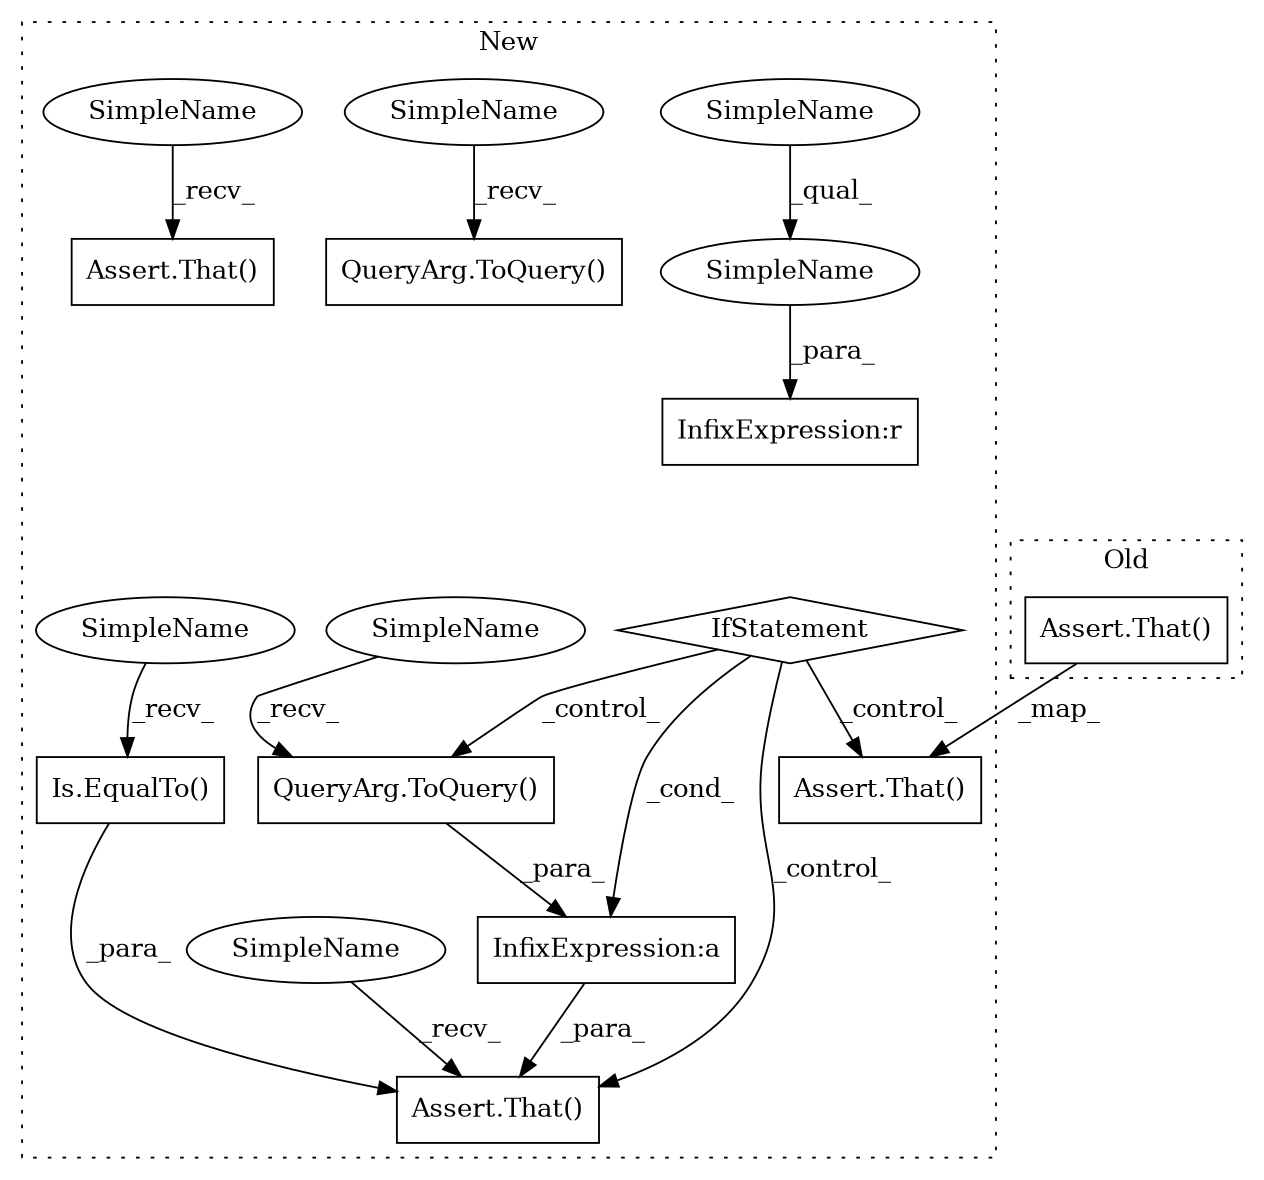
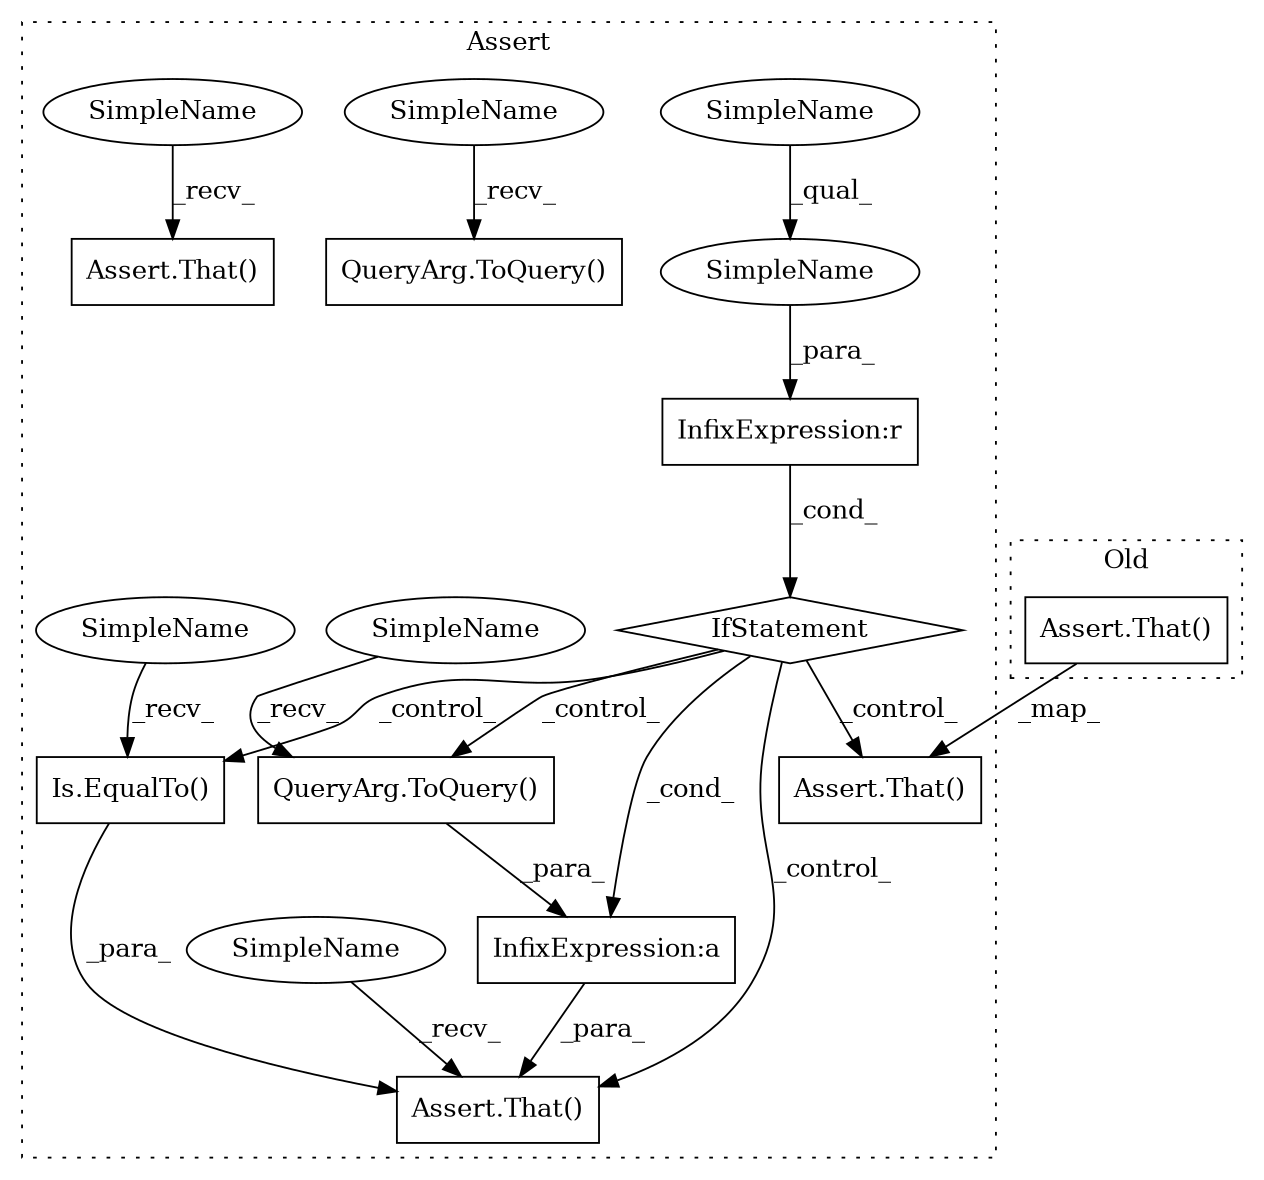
  digraph {
    node [a=32 l="5,1" s=13686 shape=box]
    n1 [label="Assert.That()" s="13720,13785"]
    n2 [a=27 l=4 label="InfixExpression:r" s=13696]
    n3 [a=25 l="9,2" label=IfStatement s="13677,13701" shape=diamond]
    n4 [l=9 label="QueryArg.ToQuery()" s=14136]
    n5 [a=42 l=10 label=SimpleName shape=ellipse]
    n6 [a=27 l=-13 label="InfixExpression:a" s=14145]
    n7 [label="Assert.That()" s="14127,14203"]
    n8 [l="8,1" label="Is.EqualTo()" s="14193,14202"]
    n9 [l=9 label="QueryArg.ToQuery()" s=13507]
    n10 [label="Assert.That()" s="13581,13666"]
    n11 [a=42 l=4 label=SimpleName shape=ellipse]
    n12 [a=42 l=3 label=SimpleName s=13503 shape=ellipse]
    n13 [a=42 l=3 label=SimpleName s=14132 shape=ellipse]
    n14 [a=42 l=6 label=SimpleName s=13574 shape=ellipse]
    n15 [a=42 l=6 label=SimpleName s=14120 shape=ellipse]
    n16 [a=42 l=2 label=SimpleName s=14190 shape=ellipse]
    n17 [label="Assert.That()" s="10626,10708"]
    subgraph cluster_1 {
-     label=New
+     label=Assert
      style=dotted
      n1
      n2
      n3
      n4
      n5
      n6
      n7
      n8
      n9
      n10
      n11
      n12
      n13
      n14
      n15
      n16
    }
    subgraph cluster_2 {
      label=Old
      style=dotted
      n17
    }
+   n2 -> n3 [label=_cond_]
    n3 -> n1 [label=_control_]
    n3 -> n4 [label=_control_]
    n3 -> n6 [label=_cond_]
    n3 -> n7 [label=_control_]
+   n3 -> n8 [label=_control_]
    n4 -> n6 [label=_para_]
    n5 -> n2 [label=_para_]
    n6 -> n7 [label=_para_]
    n8 -> n7 [label=_para_]
    n11 -> n5 [label=_qual_]
    n12 -> n9 [label=_recv_]
    n13 -> n4 [label=_recv_]
    n14 -> n10 [label=_recv_]
    n15 -> n7 [label=_recv_]
    n16 -> n8 [label=_recv_]
    n17 -> n1 [label=_map_]
  }
